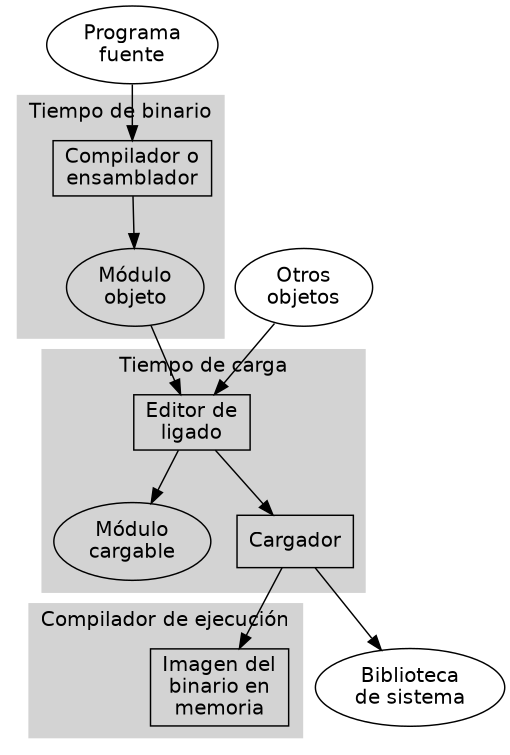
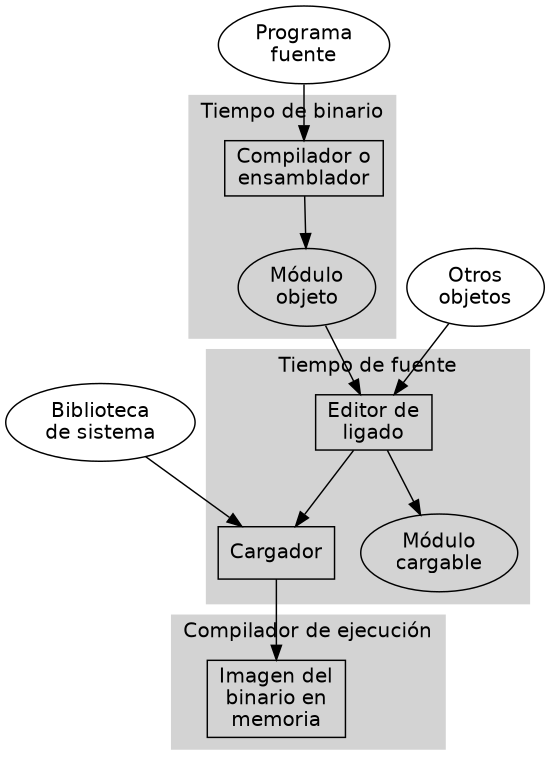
  digraph {
    fontname="DejaVu Sans"
    node [fontname="DejaVu Sans"]
    edge [fontname="DejaVu Sans"]
    n1 [label="Editor de\nligado" shape=box]
    n2 [label="Módulo\ncargable"]
    n3 [label=Cargador shape=box]
    n4 [label="Compilador o\nensamblador" shape=box]
    n5 [label="Módulo\nobjeto"]
    n6 [label="Imagen del\nbinario en\nmemoria" shape=box]
    n7 [label="Programa\nfuente"]
    n8 [label="Otros\nobjetos"]
    n9 [label="Biblioteca\nde sistema"]
    subgraph cluster_1 {
      color=lightgray
-     label="Tiempo de carga"
+     label="Tiempo de fuente"
      style=filled
      n1
      n2
      n3
    }
    subgraph cluster_2 {
      color=lightgray
      label="Tiempo de binario"
      style=filled
      n4
      n5
    }
    subgraph cluster_3 {
      color=lightgray
      label="Compilador de ejecución"
      style=filled
      n6
    }
    n1 -> n2
    n1 -> n3
    n3 -> n6
    n4 -> n5
    n5 -> n1
    n7 -> n4
    n8 -> n1
-   n3 -> n9
+   n9 -> n3
  }
